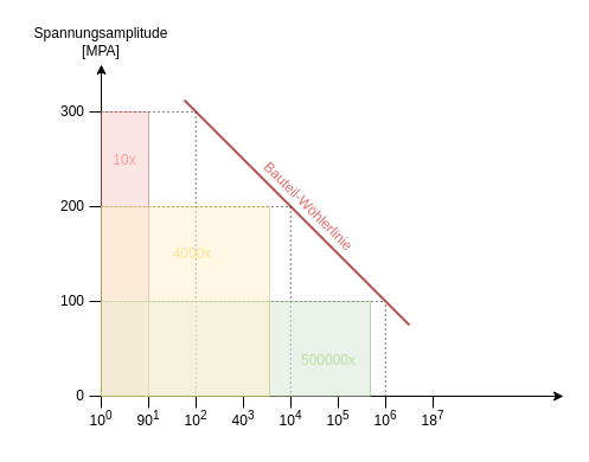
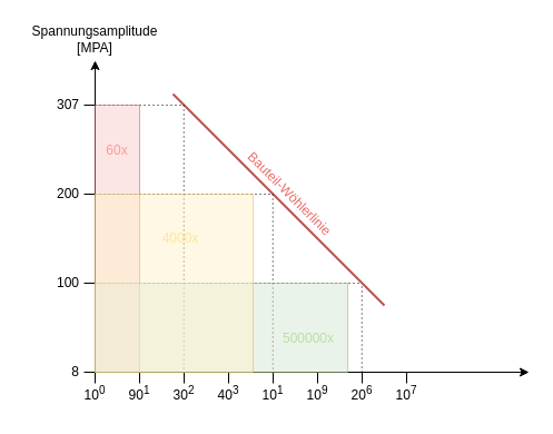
  <mxCell id="0" />
  <mxCell id="1" parent="0" />
  <mxCell id="2" value="" style="endArrow=none;html=1;rounded=0;" edge="1" parent="1"><mxGeometry width="50" height="50" relative="1" as="geometry"><mxPoint x="165" y="344" as="sourcePoint" /><mxPoint x="165" y="334" as="targetPoint" /></mxGeometry></mxCell>
  <mxCell id="3" value="" style="endArrow=none;html=1;rounded=0;fillColor=#f8cecc;strokeColor=#b85450;strokeWidth=2;" edge="1" parent="1"><mxGeometry width="50" height="50" relative="1" as="geometry"><mxPoint x="155" y="84" as="sourcePoint" /><mxPoint x="345" y="274" as="targetPoint" /></mxGeometry></mxCell>
  <mxCell id="4" value="" style="endArrow=classic;html=1;rounded=0;" edge="1" parent="1"><mxGeometry width="50" height="50" relative="1" as="geometry"><mxPoint x="85" y="334" as="sourcePoint" /><mxPoint x="475" y="334" as="targetPoint" /></mxGeometry></mxCell>
  <mxCell id="5" value="" style="endArrow=classic;html=1;rounded=0;" edge="1" parent="1"><mxGeometry width="50" height="50" relative="1" as="geometry"><mxPoint x="85" y="344" as="sourcePoint" /><mxPoint x="85" y="54" as="targetPoint" /></mxGeometry></mxCell>
  <mxCell id="6" value="" style="endArrow=none;html=1;rounded=0;" edge="1" parent="1"><mxGeometry width="50" height="50" relative="1" as="geometry"><mxPoint x="125" y="344" as="sourcePoint" /><mxPoint x="125" y="334" as="targetPoint" /></mxGeometry></mxCell>
  <mxCell id="7" value="" style="endArrow=none;html=1;rounded=0;" edge="1" parent="1"><mxGeometry width="50" height="50" relative="1" as="geometry"><mxPoint x="205" y="344" as="sourcePoint" /><mxPoint x="205" y="334" as="targetPoint" /></mxGeometry></mxCell>
  <mxCell id="8" value="" style="endArrow=none;html=1;rounded=0;" edge="1" parent="1"><mxGeometry width="50" height="50" relative="1" as="geometry"><mxPoint x="245" y="344" as="sourcePoint" /><mxPoint x="245" y="334" as="targetPoint" /></mxGeometry></mxCell>
- <mxCell id="9" value="10&lt;sup&gt;4&lt;/sup&gt;" style="text;html=1;align=center;verticalAlign=middle;whiteSpace=wrap;rounded=0;" vertex="1" parent="1"><mxGeometry x="215" y="338" width="60" height="30" as="geometry" /></mxCell>
+ <mxCell id="9" value="10&lt;sup&gt;1&lt;/sup&gt;" style="text;html=1;align=center;verticalAlign=middle;whiteSpace=wrap;rounded=0;" vertex="1" parent="1"><mxGeometry x="215" y="338" width="60" height="30" as="geometry" /></mxCell>
  <mxCell id="10" value="40&lt;sup&gt;3&lt;/sup&gt;" style="text;html=1;align=center;verticalAlign=middle;whiteSpace=wrap;rounded=0;" vertex="1" parent="1"><mxGeometry x="175" y="338" width="60" height="30" as="geometry" /></mxCell>
- <mxCell id="11" value="10&lt;sup&gt;2&lt;/sup&gt;" style="text;html=1;align=center;verticalAlign=middle;whiteSpace=wrap;rounded=0;" vertex="1" parent="1"><mxGeometry x="135" y="338" width="60" height="30" as="geometry" /></mxCell>
+ <mxCell id="11" value="30&lt;sup&gt;2&lt;/sup&gt;" style="text;html=1;align=center;verticalAlign=middle;whiteSpace=wrap;rounded=0;" vertex="1" parent="1"><mxGeometry x="135" y="338" width="60" height="30" as="geometry" /></mxCell>
  <mxCell id="12" value="90&lt;sup&gt;1&lt;/sup&gt;" style="text;html=1;align=center;verticalAlign=middle;whiteSpace=wrap;rounded=0;" vertex="1" parent="1"><mxGeometry x="95" y="338" width="60" height="30" as="geometry" /></mxCell>
  <mxCell id="13" value="10&lt;sup&gt;0&lt;/sup&gt;" style="text;html=1;align=center;verticalAlign=middle;whiteSpace=wrap;rounded=0;" vertex="1" parent="1"><mxGeometry x="55" y="338" width="60" height="30" as="geometry" /></mxCell>
  <mxCell id="14" value="" style="endArrow=none;html=1;rounded=0;" edge="1" parent="1"><mxGeometry width="50" height="50" relative="1" as="geometry"><mxPoint x="285" y="344" as="sourcePoint" /><mxPoint x="285" y="334" as="targetPoint" /></mxGeometry></mxCell>
  <mxCell id="15" value="" style="endArrow=none;html=1;rounded=0;" edge="1" parent="1"><mxGeometry width="50" height="50" relative="1" as="geometry"><mxPoint x="325" y="344" as="sourcePoint" /><mxPoint x="325" y="334" as="targetPoint" /></mxGeometry></mxCell>
  <mxCell id="16" value="" style="endArrow=none;html=1;rounded=0;" edge="1" parent="1"><mxGeometry width="50" height="50" relative="1" as="geometry"><mxPoint x="365" y="344" as="sourcePoint" /><mxPoint x="365" y="334" as="targetPoint" /></mxGeometry></mxCell>
- <mxCell id="17" value="10&lt;sup&gt;5&lt;/sup&gt;" style="text;html=1;align=center;verticalAlign=middle;whiteSpace=wrap;rounded=0;" vertex="1" parent="1"><mxGeometry x="255" y="338" width="60" height="30" as="geometry" /></mxCell>
- <mxCell id="18" value="10&lt;sup&gt;6&lt;/sup&gt;" style="text;html=1;align=center;verticalAlign=middle;whiteSpace=wrap;rounded=0;" vertex="1" parent="1"><mxGeometry x="295" y="338" width="60" height="30" as="geometry" /></mxCell>
- <mxCell id="19" value="18&lt;sup&gt;7&lt;/sup&gt;" style="text;html=1;align=center;verticalAlign=middle;whiteSpace=wrap;rounded=0;" vertex="1" parent="1"><mxGeometry x="335" y="338" width="60" height="30" as="geometry" /></mxCell>
+ <mxCell id="17" value="10&lt;sup&gt;9&lt;/sup&gt;" style="text;html=1;align=center;verticalAlign=middle;whiteSpace=wrap;rounded=0;" vertex="1" parent="1"><mxGeometry x="255" y="338" width="60" height="30" as="geometry" /></mxCell>
+ <mxCell id="18" value="20&lt;sup&gt;6&lt;/sup&gt;" style="text;html=1;align=center;verticalAlign=middle;whiteSpace=wrap;rounded=0;" vertex="1" parent="1"><mxGeometry x="295" y="338" width="60" height="30" as="geometry" /></mxCell>
+ <mxCell id="19" value="10&lt;sup&gt;7&lt;/sup&gt;" style="text;html=1;align=center;verticalAlign=middle;whiteSpace=wrap;rounded=0;" vertex="1" parent="1"><mxGeometry x="335" y="338" width="60" height="30" as="geometry" /></mxCell>
  <mxCell id="20" value="Spannungsamplitude [MPA]" style="text;html=1;align=center;verticalAlign=middle;whiteSpace=wrap;rounded=0;rotation=0;" vertex="1" parent="1"><mxGeometry x="20" y="20" width="130" height="30" as="geometry" /></mxCell>
  <mxCell id="21" value="" style="endArrow=none;dashed=1;html=1;dashPattern=1 3;strokeWidth=1;rounded=0;" edge="1" parent="1"><mxGeometry width="50" height="50" relative="1" as="geometry"><mxPoint x="85" y="254" as="sourcePoint" /><mxPoint x="325" y="254" as="targetPoint" /></mxGeometry></mxCell>
  <mxCell id="22" value="" style="endArrow=none;dashed=1;html=1;dashPattern=1 3;strokeWidth=1;rounded=0;" edge="1" parent="1"><mxGeometry width="50" height="50" relative="1" as="geometry"><mxPoint x="324.76" y="257" as="sourcePoint" /><mxPoint x="324.76" y="337" as="targetPoint" /></mxGeometry></mxCell>
  <mxCell id="23" value="" style="endArrow=none;dashed=1;html=1;dashPattern=1 3;strokeWidth=1;rounded=0;" edge="1" parent="1"><mxGeometry width="50" height="50" relative="1" as="geometry"><mxPoint x="85" y="174" as="sourcePoint" /><mxPoint x="245" y="174" as="targetPoint" /></mxGeometry></mxCell>
  <mxCell id="24" value="" style="endArrow=none;dashed=1;html=1;dashPattern=1 3;strokeWidth=1;rounded=0;" edge="1" parent="1"><mxGeometry width="50" height="50" relative="1" as="geometry"><mxPoint x="85" y="94" as="sourcePoint" /><mxPoint x="165" y="94" as="targetPoint" /></mxGeometry></mxCell>
- <mxCell id="25" value="0" style="text;html=1;align=right;verticalAlign=middle;whiteSpace=wrap;rounded=0;" vertex="1" parent="1"><mxGeometry x="33" y="319" width="40" height="30" as="geometry" /></mxCell>
+ <mxCell id="25" value="8" style="text;html=1;align=right;verticalAlign=middle;whiteSpace=wrap;rounded=0;" vertex="1" parent="1"><mxGeometry x="33" y="319" width="40" height="30" as="geometry" /></mxCell>
  <mxCell id="26" value="" style="endArrow=none;html=1;rounded=0;" edge="1" parent="1"><mxGeometry width="50" height="50" relative="1" as="geometry"><mxPoint x="75" y="254" as="sourcePoint" /><mxPoint x="85" y="254" as="targetPoint" /></mxGeometry></mxCell>
  <mxCell id="27" value="" style="endArrow=none;html=1;rounded=0;" edge="1" parent="1"><mxGeometry width="50" height="50" relative="1" as="geometry"><mxPoint x="75" y="174" as="sourcePoint" /><mxPoint x="85" y="174" as="targetPoint" /></mxGeometry></mxCell>
  <mxCell id="28" value="" style="endArrow=none;html=1;rounded=0;" edge="1" parent="1"><mxGeometry width="50" height="50" relative="1" as="geometry"><mxPoint x="75" y="94" as="sourcePoint" /><mxPoint x="85" y="94" as="targetPoint" /></mxGeometry></mxCell>
  <mxCell id="29" value="200" style="text;html=1;align=right;verticalAlign=middle;whiteSpace=wrap;rounded=0;" vertex="1" parent="1"><mxGeometry x="33" y="159" width="40" height="30" as="geometry" /></mxCell>
- <mxCell id="30" value="300" style="text;html=1;align=right;verticalAlign=middle;whiteSpace=wrap;rounded=0;" vertex="1" parent="1"><mxGeometry x="33" y="79" width="40" height="30" as="geometry" /></mxCell>
+ <mxCell id="30" value="307" style="text;html=1;align=right;verticalAlign=middle;whiteSpace=wrap;rounded=0;" vertex="1" parent="1"><mxGeometry x="33" y="79" width="40" height="30" as="geometry" /></mxCell>
  <mxCell id="31" value="" style="endArrow=none;dashed=1;html=1;dashPattern=1 3;strokeWidth=1;rounded=0;" edge="1" parent="1"><mxGeometry width="50" height="50" relative="1" as="geometry"><mxPoint x="244.76" y="174" as="sourcePoint" /><mxPoint x="244.76" y="334" as="targetPoint" /></mxGeometry></mxCell>
  <mxCell id="32" value="" style="endArrow=none;dashed=1;html=1;dashPattern=1 3;strokeWidth=1;rounded=0;" edge="1" parent="1"><mxGeometry width="50" height="50" relative="1" as="geometry"><mxPoint x="164.76" y="94" as="sourcePoint" /><mxPoint x="164.76" y="334" as="targetPoint" /></mxGeometry></mxCell>
  <mxCell id="33" value="Bauteil-Wöhlerlinie" style="text;html=1;align=center;verticalAlign=middle;whiteSpace=wrap;rounded=0;fillColor=none;strokeColor=none;fontColor=#EA6B66;rotation=45;" vertex="1" parent="1"><mxGeometry x="195" y="159" width="130" height="30" as="geometry" /></mxCell>
  <mxCell id="34" value="100" style="text;html=1;align=right;verticalAlign=middle;whiteSpace=wrap;rounded=0;" vertex="1" parent="1"><mxGeometry x="33" y="239" width="40" height="30" as="geometry" /></mxCell>
  <mxCell id="35" value="" style="endArrow=none;html=1;rounded=0;" edge="1" parent="1"><mxGeometry width="50" height="50" relative="1" as="geometry"><mxPoint x="75" y="334" as="sourcePoint" /><mxPoint x="85" y="334" as="targetPoint" /></mxGeometry></mxCell>
  <mxCell id="36" value="" style="rounded=0;whiteSpace=wrap;html=1;strokeColor=#b85450;opacity=50;fillColor=#f8cecc;" vertex="1" parent="1"><mxGeometry x="85" y="94" width="40" height="240" as="geometry" /></mxCell>
  <mxCell id="37" value="" style="rounded=0;whiteSpace=wrap;html=1;strokeColor=#82b366;opacity=50;fillColor=#d5e8d4;" vertex="1" parent="1"><mxGeometry x="85" y="254" width="227" height="80" as="geometry" /></mxCell>
  <mxCell id="38" value="" style="rounded=0;whiteSpace=wrap;html=1;strokeColor=#d6b656;opacity=50;fillColor=#fff2cc;" vertex="1" parent="1"><mxGeometry x="85" y="174" width="142" height="160" as="geometry" /></mxCell>
- <mxCell id="39" value="10x" style="text;html=1;align=center;verticalAlign=middle;whiteSpace=wrap;rounded=0;fillColor=none;strokeColor=none;fontColor=#FF9999;" vertex="1" parent="1"><mxGeometry x="75" y="120" width="60" height="30" as="geometry" /></mxCell>
+ <mxCell id="39" value="60x" style="text;html=1;align=center;verticalAlign=middle;whiteSpace=wrap;rounded=0;fillColor=none;strokeColor=none;fontColor=#FF9999;" vertex="1" parent="1"><mxGeometry x="75" y="120" width="60" height="30" as="geometry" /></mxCell>
  <mxCell id="40" value="4000x" style="text;html=1;align=center;verticalAlign=middle;whiteSpace=wrap;rounded=0;fontColor=#FFE599;" vertex="1" parent="1"><mxGeometry x="132" y="199" width="60" height="30" as="geometry" /></mxCell>
  <mxCell id="41" value="500000x" style="text;html=1;align=center;verticalAlign=middle;whiteSpace=wrap;rounded=0;fontColor=#B9E0A5;" vertex="1" parent="1"><mxGeometry x="247" y="289" width="60" height="30" as="geometry" /></mxCell>
